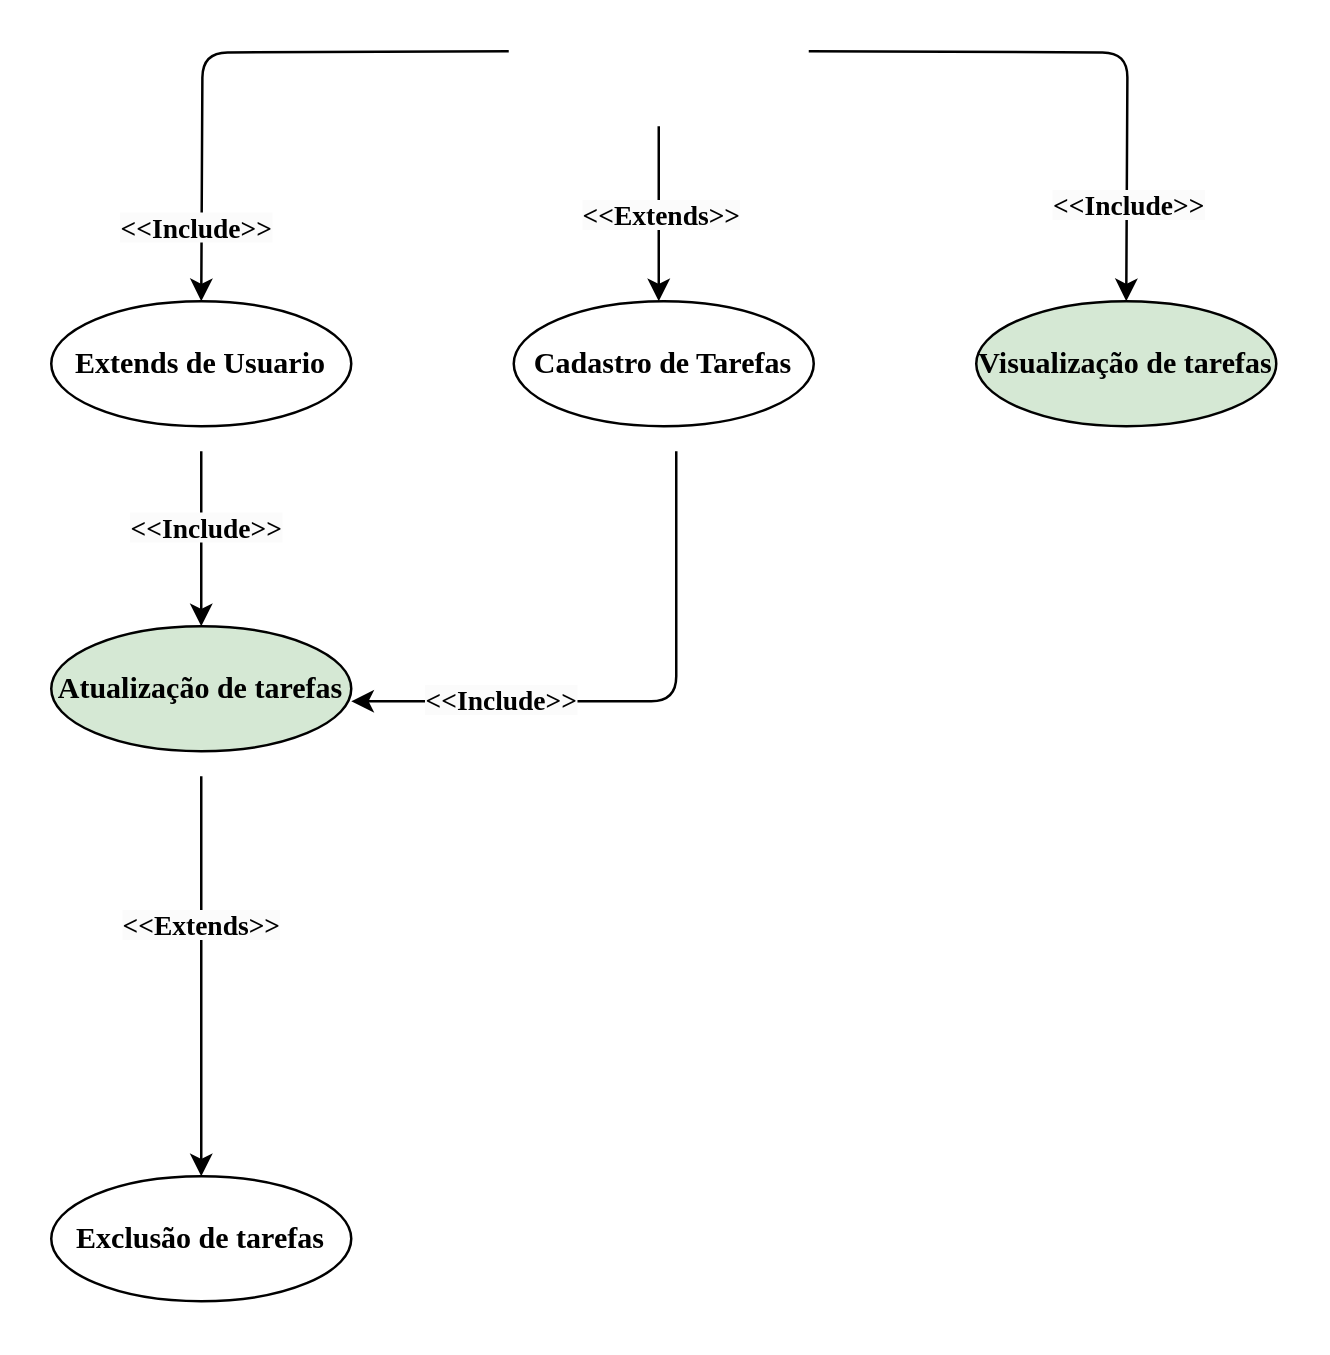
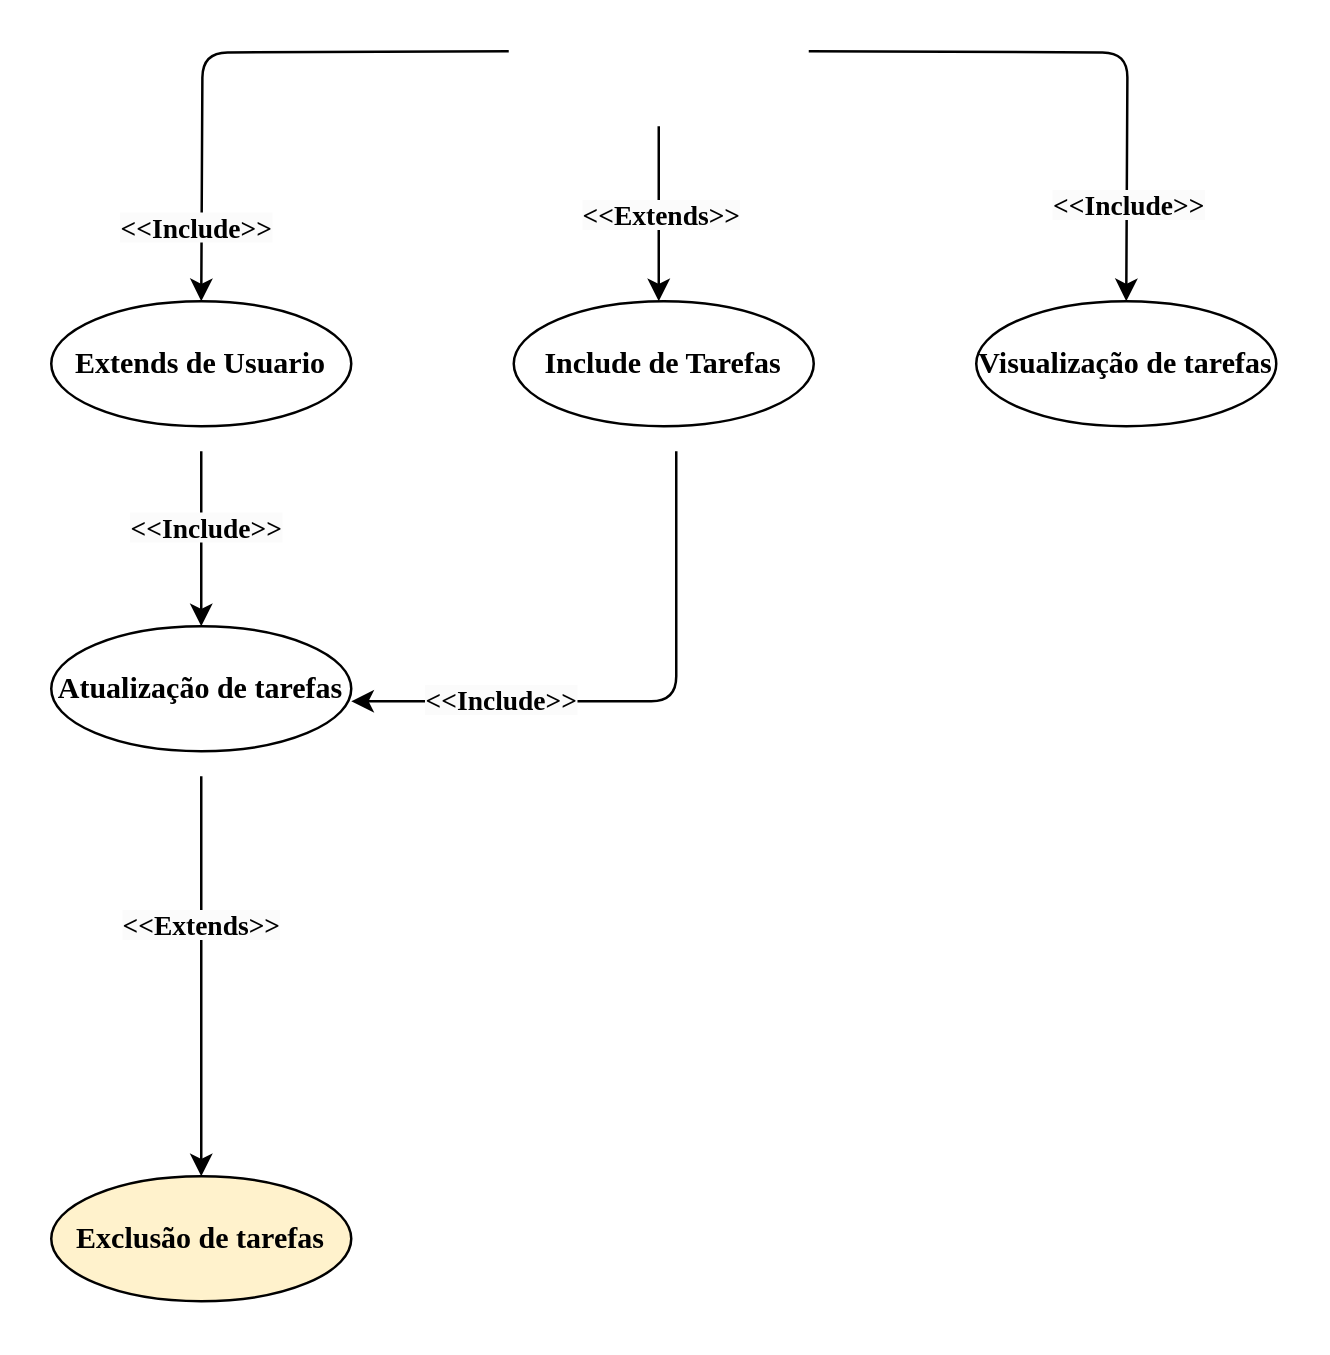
  <mxCell id="0" />
  <mxCell id="1" parent="0" />
  <mxCell id="2" value="" style="edgeStyle=orthogonalEdgeStyle;rounded=1;orthogonalLoop=1;jettySize=auto;labelBackgroundColor=none;fontColor=default;fontFamily=Verdana;fontStyle=1;labelBorderColor=none;textShadow=0;labelPosition=center;verticalLabelPosition=middle;align=center;verticalAlign=middle;" parent="1" edge="1"><mxGeometry relative="1" as="geometry"><mxPoint x="203" y="20" as="sourcePoint" /><mxPoint x="80" y="120" as="targetPoint" /></mxGeometry></mxCell>
  <mxCell id="3" value="&lt;span style=&quot;font-family: Verdana; font-weight: 700; background-color: rgb(251, 251, 251);&quot;&gt;&amp;lt;&amp;lt;Include&lt;/span&gt;&lt;span style=&quot;background-color: rgb(251, 251, 251); font-family: Verdana; font-weight: 700;&quot;&gt;&amp;gt;&amp;gt;&lt;/span&gt;" style="edgeLabel;html=1;align=center;verticalAlign=middle;resizable=0;points=[];labelBackgroundColor=none;rounded=1;" vertex="1" connectable="0" parent="2"><mxGeometry x="0.739" y="-3" relative="1" as="geometry"><mxPoint as="offset" /></mxGeometry></mxCell>
  <mxCell id="4" value="" style="edgeStyle=orthogonalEdgeStyle;rounded=1;orthogonalLoop=1;jettySize=auto;labelBackgroundColor=none;fontColor=default;fontFamily=Verdana;fontStyle=1;labelBorderColor=none;textShadow=0;labelPosition=center;verticalLabelPosition=middle;align=center;verticalAlign=middle;" parent="1" edge="1"><mxGeometry relative="1" as="geometry"><mxPoint x="263" y="50" as="sourcePoint" /><mxPoint x="263" y="120" as="targetPoint" /></mxGeometry></mxCell>
  <mxCell id="5" value="" style="edgeLabel;html=1;align=center;verticalAlign=middle;resizable=0;points=[];labelBackgroundColor=none;rounded=1;" vertex="1" connectable="0" parent="4"><mxGeometry x="-0.105" y="2" relative="1" as="geometry"><mxPoint as="offset" /></mxGeometry></mxCell>
  <mxCell id="6" value="&lt;span style=&quot;color: rgb(0, 0, 0); font-family: Verdana; font-size: 11px; font-style: normal; font-variant-ligatures: normal; font-variant-caps: normal; font-weight: 700; letter-spacing: normal; orphans: 2; text-align: center; text-indent: 0px; text-transform: none; widows: 2; word-spacing: 0px; -webkit-text-stroke-width: 0px; white-space: nowrap; background-color: rgb(251, 251, 251); text-decoration-thickness: initial; text-decoration-style: initial; text-decoration-color: initial; display: inline !important; float: none;&quot;&gt;&amp;lt;&amp;lt;Extends&amp;gt;&amp;gt;&lt;/span&gt;" style="edgeLabel;html=1;align=center;verticalAlign=middle;resizable=0;points=[];labelBackgroundColor=none;rounded=1;" vertex="1" connectable="0" parent="4"><mxGeometry x="0.009" relative="1" as="geometry"><mxPoint as="offset" /></mxGeometry></mxCell>
  <mxCell id="7" value="" style="edgeStyle=orthogonalEdgeStyle;rounded=1;orthogonalLoop=1;jettySize=auto;entryX=0.5;entryY=0;entryDx=0;entryDy=0;labelBackgroundColor=none;fontColor=default;fontFamily=Verdana;fontStyle=1;labelBorderColor=none;textShadow=0;labelPosition=center;verticalLabelPosition=middle;align=center;verticalAlign=middle;" parent="1" edge="1"><mxGeometry relative="1" as="geometry"><mxPoint x="450" y="120" as="targetPoint" /><mxPoint x="323" y="20" as="sourcePoint" /></mxGeometry></mxCell>
  <mxCell id="8" value="&lt;span style=&quot;font-family: Verdana; font-weight: 700; background-color: rgb(251, 251, 251);&quot;&gt;&amp;lt;&amp;lt;Include&amp;gt;&amp;gt;&lt;/span&gt;" style="edgeLabel;html=1;align=center;verticalAlign=middle;resizable=0;points=[];labelBackgroundColor=none;rounded=1;" vertex="1" connectable="0" parent="7"><mxGeometry x="0.656" y="1" relative="1" as="geometry"><mxPoint x="-1" as="offset" /></mxGeometry></mxCell>
  <mxCell id="9" value="" style="edgeStyle=orthogonalEdgeStyle;rounded=1;orthogonalLoop=1;jettySize=auto;labelBackgroundColor=none;fontColor=default;fontFamily=Verdana;fontStyle=1;labelBorderColor=none;textShadow=0;labelPosition=center;verticalLabelPosition=middle;align=center;verticalAlign=middle;" parent="1" edge="1"><mxGeometry relative="1" as="geometry"><mxPoint x="80" y="180" as="sourcePoint" /><mxPoint x="80" y="250" as="targetPoint" /></mxGeometry></mxCell>
  <mxCell id="10" value="&lt;span style=&quot;font-family: Verdana; font-weight: 700; background-color: rgb(251, 251, 251);&quot;&gt;&amp;lt;&amp;lt;Include&amp;gt;&amp;gt;&lt;/span&gt;" style="edgeLabel;html=1;align=center;verticalAlign=middle;resizable=0;points=[];labelBackgroundColor=none;rounded=1;" vertex="1" connectable="0" parent="9"><mxGeometry x="-0.143" y="1" relative="1" as="geometry"><mxPoint as="offset" /></mxGeometry></mxCell>
  <mxCell id="11" value="" style="edgeStyle=orthogonalEdgeStyle;rounded=1;orthogonalLoop=1;jettySize=auto;entryX=1;entryY=0.5;entryDx=0;entryDy=0;labelBackgroundColor=none;fontColor=default;fontFamily=Verdana;fontStyle=1;labelBorderColor=none;textShadow=0;labelPosition=center;verticalLabelPosition=middle;align=center;verticalAlign=middle;" parent="1" edge="1"><mxGeometry relative="1" as="geometry"><mxPoint x="140" y="280" as="targetPoint" /><Array as="points"><mxPoint x="270" y="280" /></Array><mxPoint x="270" y="180" as="sourcePoint" /></mxGeometry></mxCell>
  <mxCell id="12" value="&lt;span style=&quot;font-family: Verdana; font-weight: 700; background-color: rgb(251, 251, 251);&quot;&gt;&amp;lt;&amp;lt;Include&amp;gt;&amp;gt;&lt;/span&gt;" style="edgeLabel;html=1;align=center;verticalAlign=middle;resizable=0;points=[];labelBackgroundColor=none;rounded=1;" vertex="1" connectable="0" parent="11"><mxGeometry x="0.49" y="-1" relative="1" as="geometry"><mxPoint as="offset" /></mxGeometry></mxCell>
  <mxCell id="13" value="" style="edgeStyle=orthogonalEdgeStyle;rounded=1;orthogonalLoop=1;jettySize=auto;labelBackgroundColor=none;fontColor=default;fontFamily=Verdana;fontStyle=1;labelBorderColor=none;textShadow=0;labelPosition=center;verticalLabelPosition=middle;align=center;verticalAlign=middle;" parent="1" edge="1"><mxGeometry relative="1" as="geometry"><mxPoint x="80" y="310" as="sourcePoint" /><mxPoint x="80" y="470" as="targetPoint" /></mxGeometry></mxCell>
  <mxCell id="14" value="&lt;span style=&quot;font-family: Verdana; font-weight: 700; background-color: rgb(251, 251, 251);&quot;&gt;&amp;lt;&amp;lt;Extends&amp;gt;&amp;gt;&lt;/span&gt;" style="edgeLabel;html=1;align=center;verticalAlign=middle;resizable=0;points=[];labelBackgroundColor=none;rounded=1;" vertex="1" connectable="0" parent="13"><mxGeometry x="-0.263" y="-1" relative="1" as="geometry"><mxPoint as="offset" /></mxGeometry></mxCell>
- <mxCell id="15" value="Cadastro de Tarefas" style="ellipse;whiteSpace=wrap;html=1;align=center;fontStyle=1;fontFamily=Verdana;labelBackgroundColor=none;rounded=1;" parent="1" vertex="1"><mxGeometry x="205" y="120" width="120" height="50" as="geometry" /></mxCell>
+ <mxCell id="15" value="Include de Tarefas" style="ellipse;whiteSpace=wrap;html=1;align=center;fontStyle=1;fontFamily=Verdana;labelBackgroundColor=none;rounded=1;" parent="1" vertex="1"><mxGeometry x="205" y="120" width="120" height="50" as="geometry" /></mxCell>
  <mxCell id="16" value="Extends de Usuario" style="ellipse;whiteSpace=wrap;html=1;align=center;fontStyle=1;fontFamily=Verdana;labelBackgroundColor=none;rounded=1;" parent="1" vertex="1"><mxGeometry x="20" y="120" width="120" height="50" as="geometry" /></mxCell>
- <mxCell id="17" value="Visualização de tarefas" style="ellipse;whiteSpace=wrap;html=1;align=center;fontStyle=1;fontFamily=Verdana;labelBackgroundColor=none;rounded=1;fillColor=#d5e8d4;" parent="1" vertex="1"><mxGeometry x="390" y="120" width="120" height="50" as="geometry" /></mxCell>
- <mxCell id="18" value="Atualização de tarefas" style="ellipse;whiteSpace=wrap;html=1;align=center;fontStyle=1;fontFamily=Verdana;labelBackgroundColor=none;rounded=1;fillColor=#d5e8d4;" parent="1" vertex="1"><mxGeometry x="20" y="250" width="120" height="50" as="geometry" /></mxCell>
- <mxCell id="19" value="Exclusão de tarefas" style="ellipse;whiteSpace=wrap;html=1;align=center;fontStyle=1;fontFamily=Verdana;labelBackgroundColor=none;rounded=1;" parent="1" vertex="1"><mxGeometry x="20" y="470" width="120" height="50" as="geometry" /></mxCell>
+ <mxCell id="17" value="Visualização de tarefas" style="ellipse;whiteSpace=wrap;html=1;align=center;fontStyle=1;fontFamily=Verdana;labelBackgroundColor=none;rounded=1;" parent="1" vertex="1"><mxGeometry x="390" y="120" width="120" height="50" as="geometry" /></mxCell>
+ <mxCell id="18" value="Atualização de tarefas" style="ellipse;whiteSpace=wrap;html=1;align=center;fontStyle=1;fontFamily=Verdana;labelBackgroundColor=none;rounded=1;" parent="1" vertex="1"><mxGeometry x="20" y="250" width="120" height="50" as="geometry" /></mxCell>
+ <mxCell id="19" value="Exclusão de tarefas" style="ellipse;whiteSpace=wrap;html=1;align=center;fontStyle=1;fontFamily=Verdana;labelBackgroundColor=none;rounded=1;fillColor=#fff2cc;" parent="1" vertex="1"><mxGeometry x="20" y="470" width="120" height="50" as="geometry" /></mxCell>
